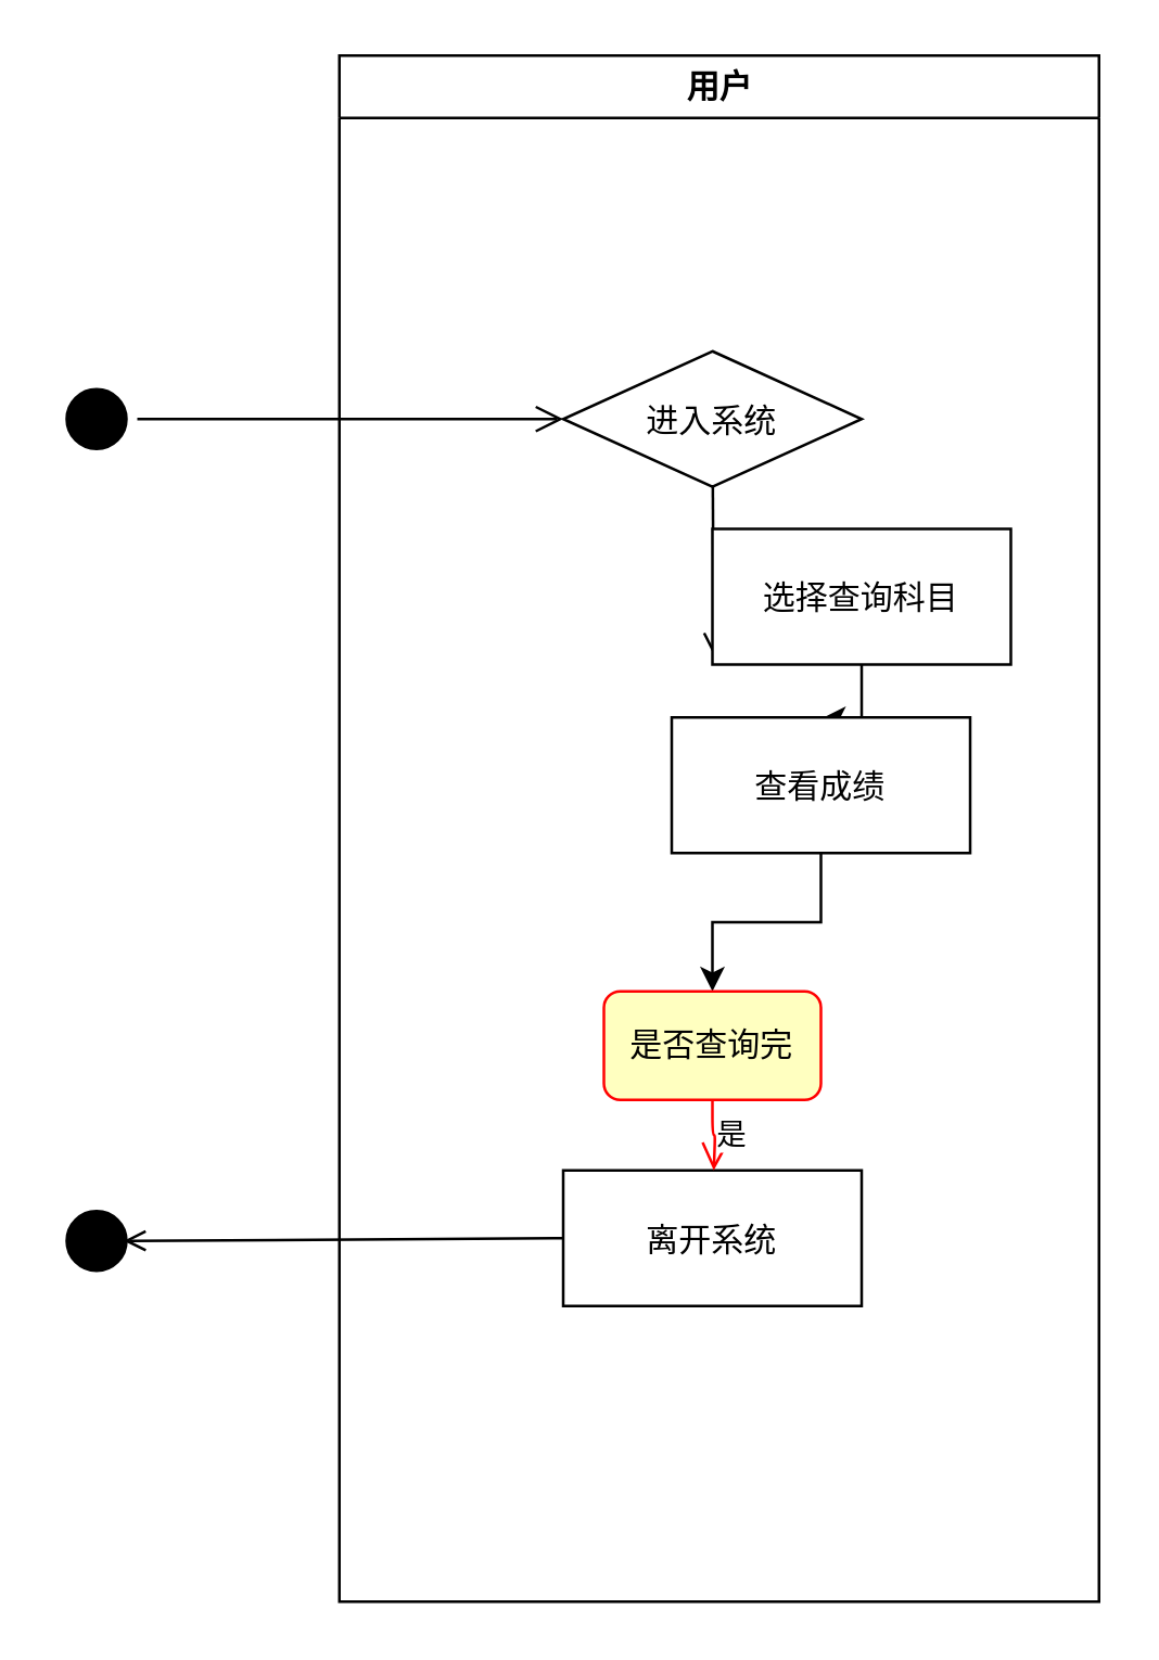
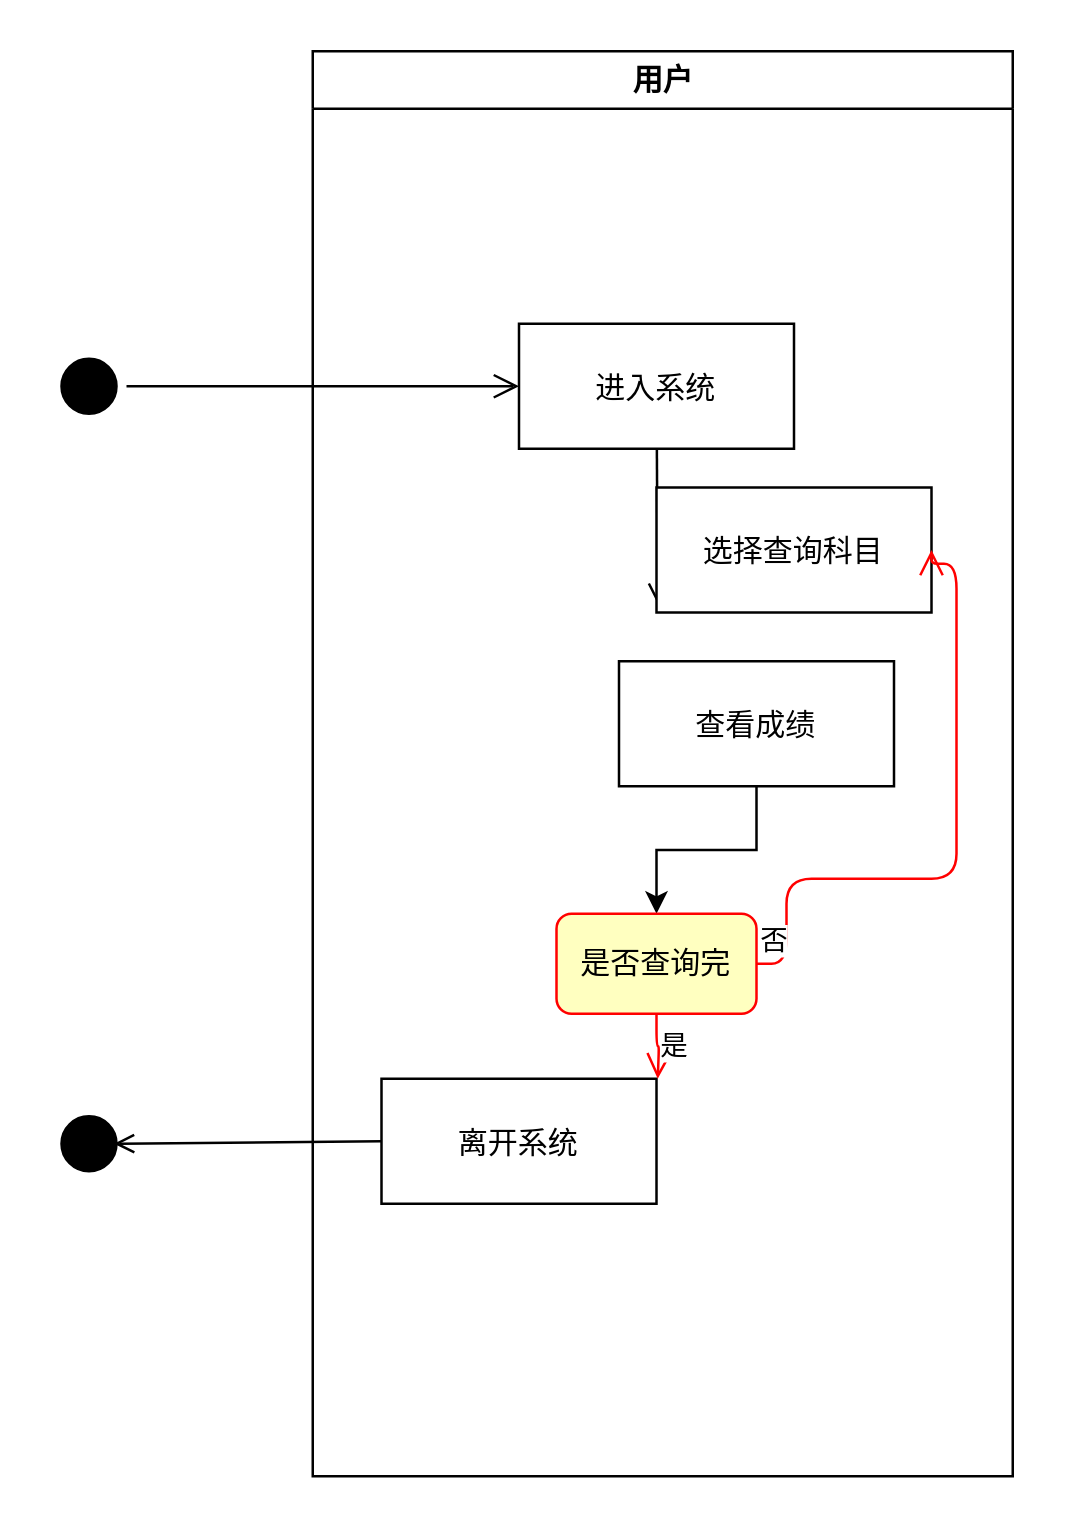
  <mxCell id="0" />
  <mxCell id="1" parent="0" />
  <mxCell id="2" value="用户" style="swimlane;whiteSpace=wrap" vertex="1" parent="1"><mxGeometry x="124.5" y="20" width="280" height="570" as="geometry" /></mxCell>
- <mxCell id="3" value="进入系统" style="rhombus;align=center;" vertex="1" parent="2"><mxGeometry x="82.5" y="109" width="110" height="50" as="geometry" /></mxCell>
+ <mxCell id="3" value="进入系统" style="align=center;" vertex="1" parent="2"><mxGeometry x="82.5" y="109" width="110" height="50" as="geometry" /></mxCell>
  <mxCell id="4" value="" style="endArrow=open;strokeColor=#000000;endFill=1;rounded=0" edge="1" parent="2" source="3"><mxGeometry relative="1" as="geometry"><mxPoint x="138" y="221" as="targetPoint" /></mxGeometry></mxCell>
- <mxCell id="5" value="离开系统" style="" vertex="1" parent="2"><mxGeometry x="82.5" y="411" width="110" height="50" as="geometry" /></mxCell>
- <mxCell id="6" value="" style="edgeStyle=orthogonalEdgeStyle;rounded=0;orthogonalLoop=1;jettySize=auto;html=1;" edge="1" parent="2" source="7" target="9"><mxGeometry relative="1" as="geometry" /></mxCell>
+ <mxCell id="5" value="离开系统" style="" vertex="1" parent="2"><mxGeometry x="27.5" y="411" width="110" height="50" as="geometry" /></mxCell>
  <mxCell id="7" value="选择查询科目" style="" vertex="1" parent="2"><mxGeometry x="137.5" y="174.5" width="110" height="50" as="geometry" /></mxCell>
  <mxCell id="8" value="" style="edgeStyle=orthogonalEdgeStyle;rounded=0;orthogonalLoop=1;jettySize=auto;html=1;" edge="1" parent="2" source="9" target="10"><mxGeometry relative="1" as="geometry" /></mxCell>
  <mxCell id="9" value="查看成绩" style="" vertex="1" parent="2"><mxGeometry x="122.5" y="244" width="110" height="50" as="geometry" /></mxCell>
  <mxCell id="10" value="是否查询完" style="whiteSpace=wrap;html=1;fillColor=#ffffc0;strokeColor=#ff0000;rounded=1;" vertex="1" parent="2"><mxGeometry x="97.5" y="345" width="80" height="40" as="geometry" /></mxCell>
+ <mxCell id="11" value="否" style="edgeStyle=orthogonalEdgeStyle;html=1;align=left;verticalAlign=bottom;endArrow=open;endSize=8;strokeColor=#ff0000;exitX=1;exitY=0.5;exitDx=0;exitDy=0;entryX=1;entryY=0.5;entryDx=0;entryDy=0;" edge="1" parent="2" source="10" target="7"><mxGeometry x="-1" relative="1" as="geometry"><mxPoint x="228" y="192" as="targetPoint" /><Array as="points"><mxPoint x="189.5" y="365" /><mxPoint x="189.5" y="331" /><mxPoint x="257.5" y="331" /><mxPoint x="257.5" y="205" /></Array><mxPoint x="178" y="355" as="sourcePoint" /></mxGeometry></mxCell>
  <mxCell id="12" value="是" style="edgeStyle=orthogonalEdgeStyle;html=1;align=left;verticalAlign=top;endArrow=open;endSize=8;strokeColor=#ff0000;" edge="1" parent="2" source="10"><mxGeometry x="-1" relative="1" as="geometry"><mxPoint x="138" y="411" as="targetPoint" /></mxGeometry></mxCell>
  <mxCell id="13" value="" style="ellipse;shape=startState;fillColor=#000000;strokeColor=#000000;" vertex="1" parent="1"><mxGeometry x="20" y="139" width="30" height="30" as="geometry" /></mxCell>
  <mxCell id="14" value="" style="edgeStyle=elbowEdgeStyle;elbow=horizontal;verticalAlign=bottom;endArrow=open;endSize=8;strokeColor=#000000;endFill=1;rounded=0" edge="1" parent="1" source="13" target="3"><mxGeometry x="474.5" y="164" as="geometry"><mxPoint x="239.5" y="130" as="targetPoint" /></mxGeometry></mxCell>
  <mxCell id="15" value="" style="ellipse;shape=startState;fillColor=#000000;strokeColor=#000000;" vertex="1" parent="1"><mxGeometry x="20" y="442" width="30" height="30" as="geometry" /></mxCell>
  <mxCell id="16" value="" style="endArrow=open;html=1;rounded=0;endFill=0;exitX=0;exitY=0.5;exitDx=0;exitDy=0;" edge="1" parent="1" source="5"><mxGeometry width="50" height="50" relative="1" as="geometry"><mxPoint x="185" y="457" as="sourcePoint" /><mxPoint x="45" y="457" as="targetPoint" /></mxGeometry></mxCell>
